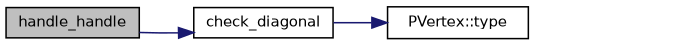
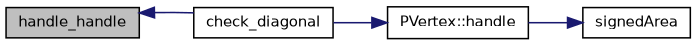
  digraph {
    rankdir=LR
    node [color=black fillcolor=white fontname=Helvetica fontsize=10 shape=record style=filled]
    edge [color=midnightblue fontname=Helvetica fontsize=10 labelfontname=Helvetica labelfontsize=10 style=solid]
    n1 [fillcolor=grey75 fontcolor=black height=0.2 label=handle_handle width=0.4]
    n2 [height=0.2 label=check_diagonal width=0.4]
-   n3 [height=0.2 label="PVertex::type" width=0.4]
-   n1 -> n2
+   n3 [height=0.2 label="PVertex::handle" width=0.4]
+   n4 [height=0.2 label=signedArea width=0.4]
+   n2 -> n1
    n2 -> n3
+   n3 -> n4
  }
